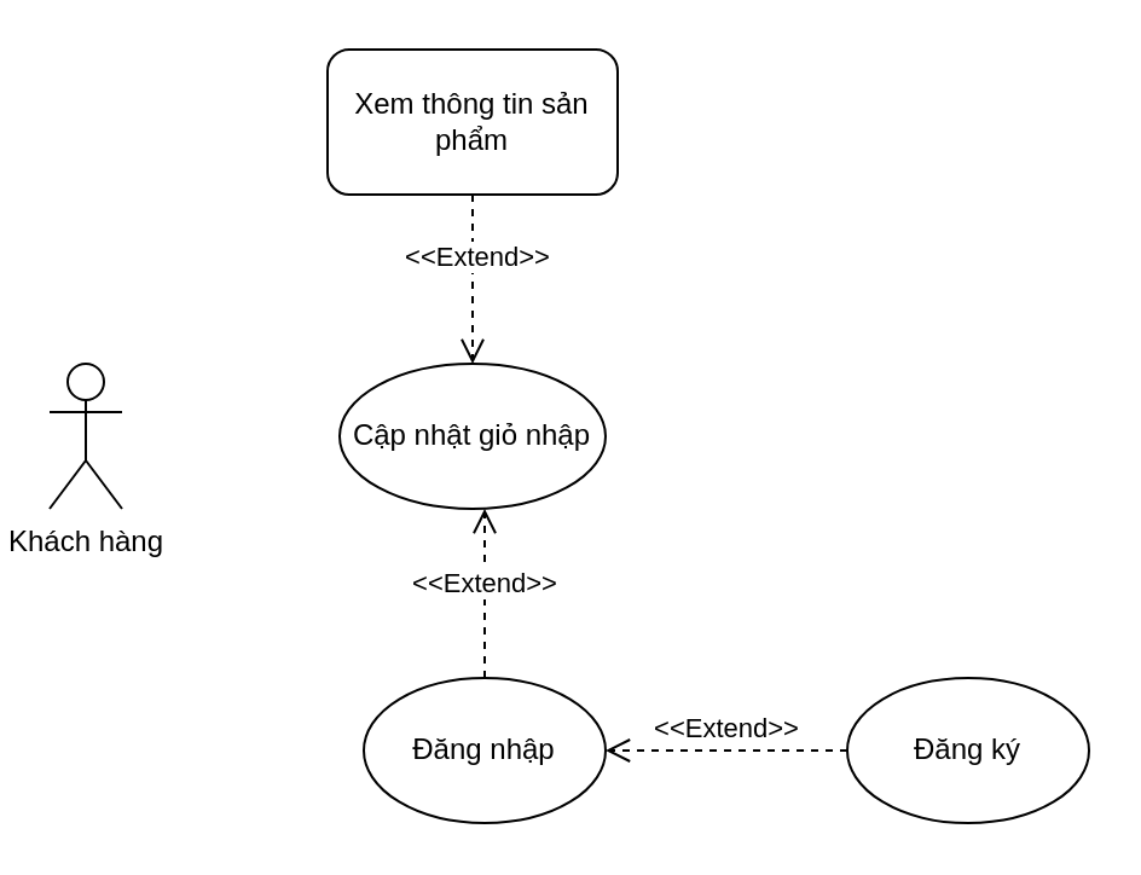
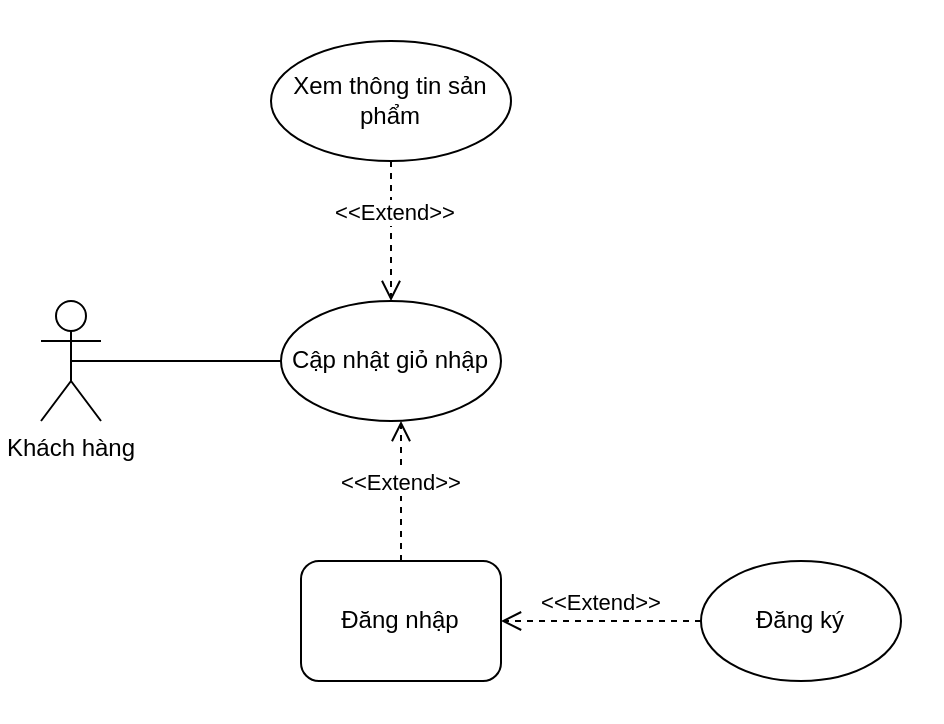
  <mxCell id="0" />
  <mxCell id="1" parent="0" />
  <mxCell id="2" value="Khách hàng" style="shape=umlActor;verticalLabelPosition=bottom;verticalAlign=top;html=1;outlineConnect=0;" parent="1" vertex="1"><mxGeometry x="20" y="150" width="30" height="60" as="geometry" /></mxCell>
  <mxCell id="3" value="Cập nhật giỏ nhập" style="ellipse;whiteSpace=wrap;html=1;" parent="1" vertex="1"><mxGeometry x="140" y="150" width="110" height="60" as="geometry" /></mxCell>
- <mxCell id="4" value="Xem thông tin sản phẩm" style="whiteSpace=wrap;html=1;rounded=1;" parent="1" vertex="1"><mxGeometry x="135" y="20" width="120" height="60" as="geometry" /></mxCell>
- <mxCell id="5" value="Đăng nhập" style="ellipse;whiteSpace=wrap;html=1;" parent="1" vertex="1"><mxGeometry x="150" y="280" width="100" height="60" as="geometry" /></mxCell>
+ <mxCell id="4" value="Xem thông tin sản phẩm" style="ellipse;whiteSpace=wrap;html=1;" parent="1" vertex="1"><mxGeometry x="135" y="20" width="120" height="60" as="geometry" /></mxCell>
+ <mxCell id="5" value="Đăng nhập" style="whiteSpace=wrap;html=1;rounded=1;" parent="1" vertex="1"><mxGeometry x="150" y="280" width="100" height="60" as="geometry" /></mxCell>
  <mxCell id="6" value="Đăng ký" style="ellipse;whiteSpace=wrap;html=1;" parent="1" vertex="1"><mxGeometry x="350" y="280" width="100" height="60" as="geometry" /></mxCell>
  <mxCell id="7" value="&amp;lt;&amp;lt;Extend&amp;gt;&amp;gt;" style="html=1;verticalAlign=bottom;endArrow=open;dashed=1;endSize=8;rounded=0;exitX=0.5;exitY=1;exitDx=0;exitDy=0;" parent="1" source="4" target="3" edge="1"><mxGeometry x="-0.002" y="2" relative="1" as="geometry"><mxPoint x="350" y="140" as="sourcePoint" /><mxPoint x="270" y="140" as="targetPoint" /><mxPoint as="offset" /></mxGeometry></mxCell>
  <mxCell id="8" value="&amp;lt;&amp;lt;Extend&amp;gt;&amp;gt;" style="html=1;verticalAlign=bottom;endArrow=open;dashed=1;endSize=8;rounded=0;" parent="1" source="6" target="5" edge="1"><mxGeometry relative="1" as="geometry"><mxPoint x="205" y="90" as="sourcePoint" /><mxPoint x="205" y="160" as="targetPoint" /><mxPoint as="offset" /></mxGeometry></mxCell>
  <mxCell id="9" value="&amp;lt;&amp;lt;Extend&amp;gt;&amp;gt;" style="html=1;verticalAlign=bottom;endArrow=open;dashed=1;endSize=8;rounded=0;" parent="1" source="5" edge="1"><mxGeometry x="-0.143" relative="1" as="geometry"><mxPoint x="90" y="290" as="sourcePoint" /><mxPoint x="200" y="210" as="targetPoint" /><mxPoint as="offset" /></mxGeometry></mxCell>
+ <mxCell id="10" value="" style="endArrow=none;html=1;rounded=0;entryX=0.5;entryY=0.5;entryDx=0;entryDy=0;entryPerimeter=0;" parent="1" source="3" target="2" edge="1"><mxGeometry width="50" height="50" relative="1" as="geometry"><mxPoint x="300" y="320" as="sourcePoint" /><mxPoint x="350" y="270" as="targetPoint" /></mxGeometry></mxCell>
